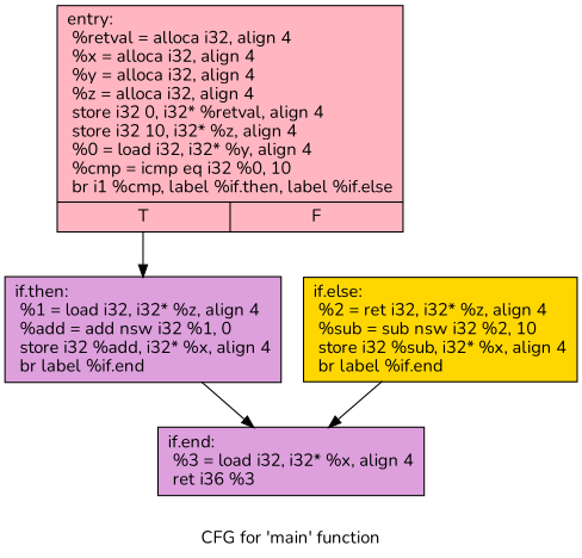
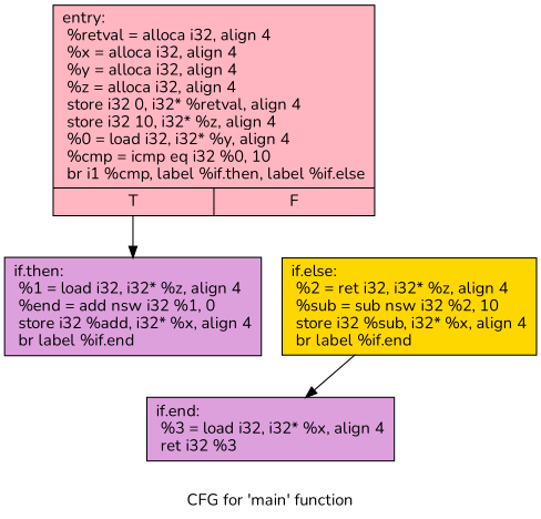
  digraph {
    fontname=Nunito
    label="CFG for 'main' function"
    node [fillcolor=plum fontname=Nunito shape=record style=filled]
    edge [fontname=Nunito]
    n1 [fillcolor=lightpink label="{entry:\l  %retval = alloca i32, align 4\l  %x = alloca i32, align 4\l  %y = alloca i32, align 4\l  %z = alloca i32, align 4\l  store i32 0, i32* %retval, align 4\l  store i32 10, i32* %z, align 4\l  %0 = load i32, i32* %y, align 4\l  %cmp = icmp eq i32 %0, 10\l  br i1 %cmp, label %if.then, label %if.else\l|{<s0>T|<s1>F}}"]
-   n2 [label="{if.then:                                          \l  %1 = load i32, i32* %z, align 4\l  %add = add nsw i32 %1, 0\l  store i32 %add, i32* %x, align 4\l  br label %if.end\l}"]
-   n3 [label="{if.end:                                           \l  %3 = load i32, i32* %x, align 4\l  ret i36 %3\l}"]
+   n2 [label="{if.then:                                          \l  %1 = load i32, i32* %z, align 4\l  %end = add nsw i32 %1, 0\l  store i32 %add, i32* %x, align 4\l  br label %if.end\l}"]
+   n3 [label="{if.end:                                           \l  %3 = load i32, i32* %x, align 4\l  ret i32 %3\l}"]
    n4 [fillcolor=gold label="{if.else:                                          \l  %2 = ret i32, i32* %z, align 4\l  %sub = sub nsw i32 %2, 10\l  store i32 %sub, i32* %x, align 4\l  br label %if.end\l}"]
    n1 -> n2 [tailport=s0]
-   n2 -> n3
    n4 -> n3
  }
